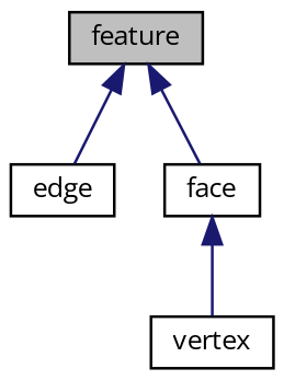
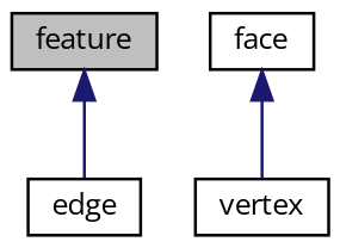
  digraph {
    fontname="Open Sans"
    node [color=black fillcolor=white fontname="Open Sans" fontsize=10 shape=record style=filled]
    edge [color=midnightblue dir=back fontname="Open Sans" fontsize=10 labelfontname=Helvetica labelfontsize=10 style=solid]
    n1 [fillcolor=grey75 fontcolor=black height=0.2 label=feature width=0.4]
    n2 [height=0.2 label="edge" width=0.4]
    n3 [height=0.2 label=face width=0.4]
    n4 [height=0.2 label=vertex width=0.4]
    n1 -> n2
-   n1 -> n3
    n3 -> n4
  }
